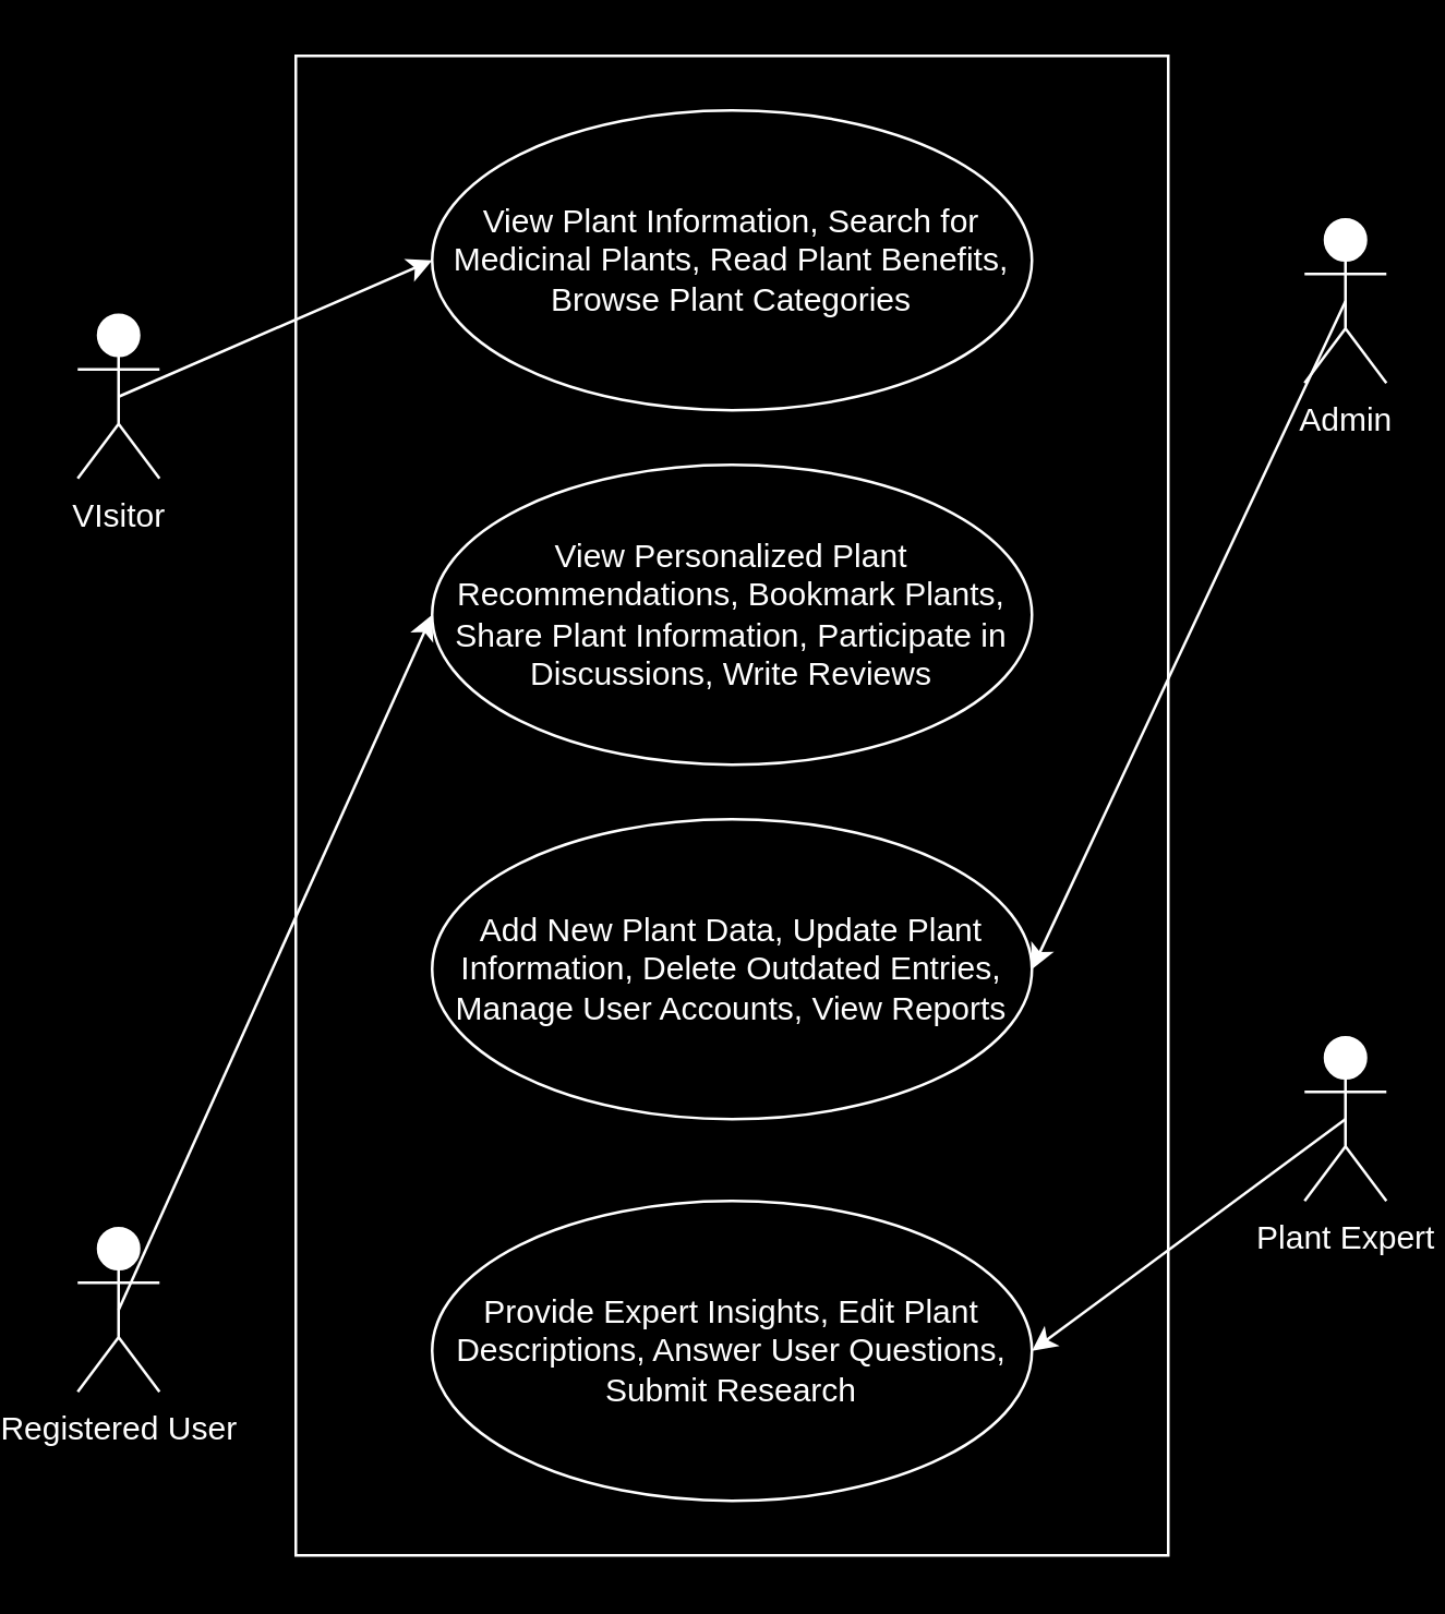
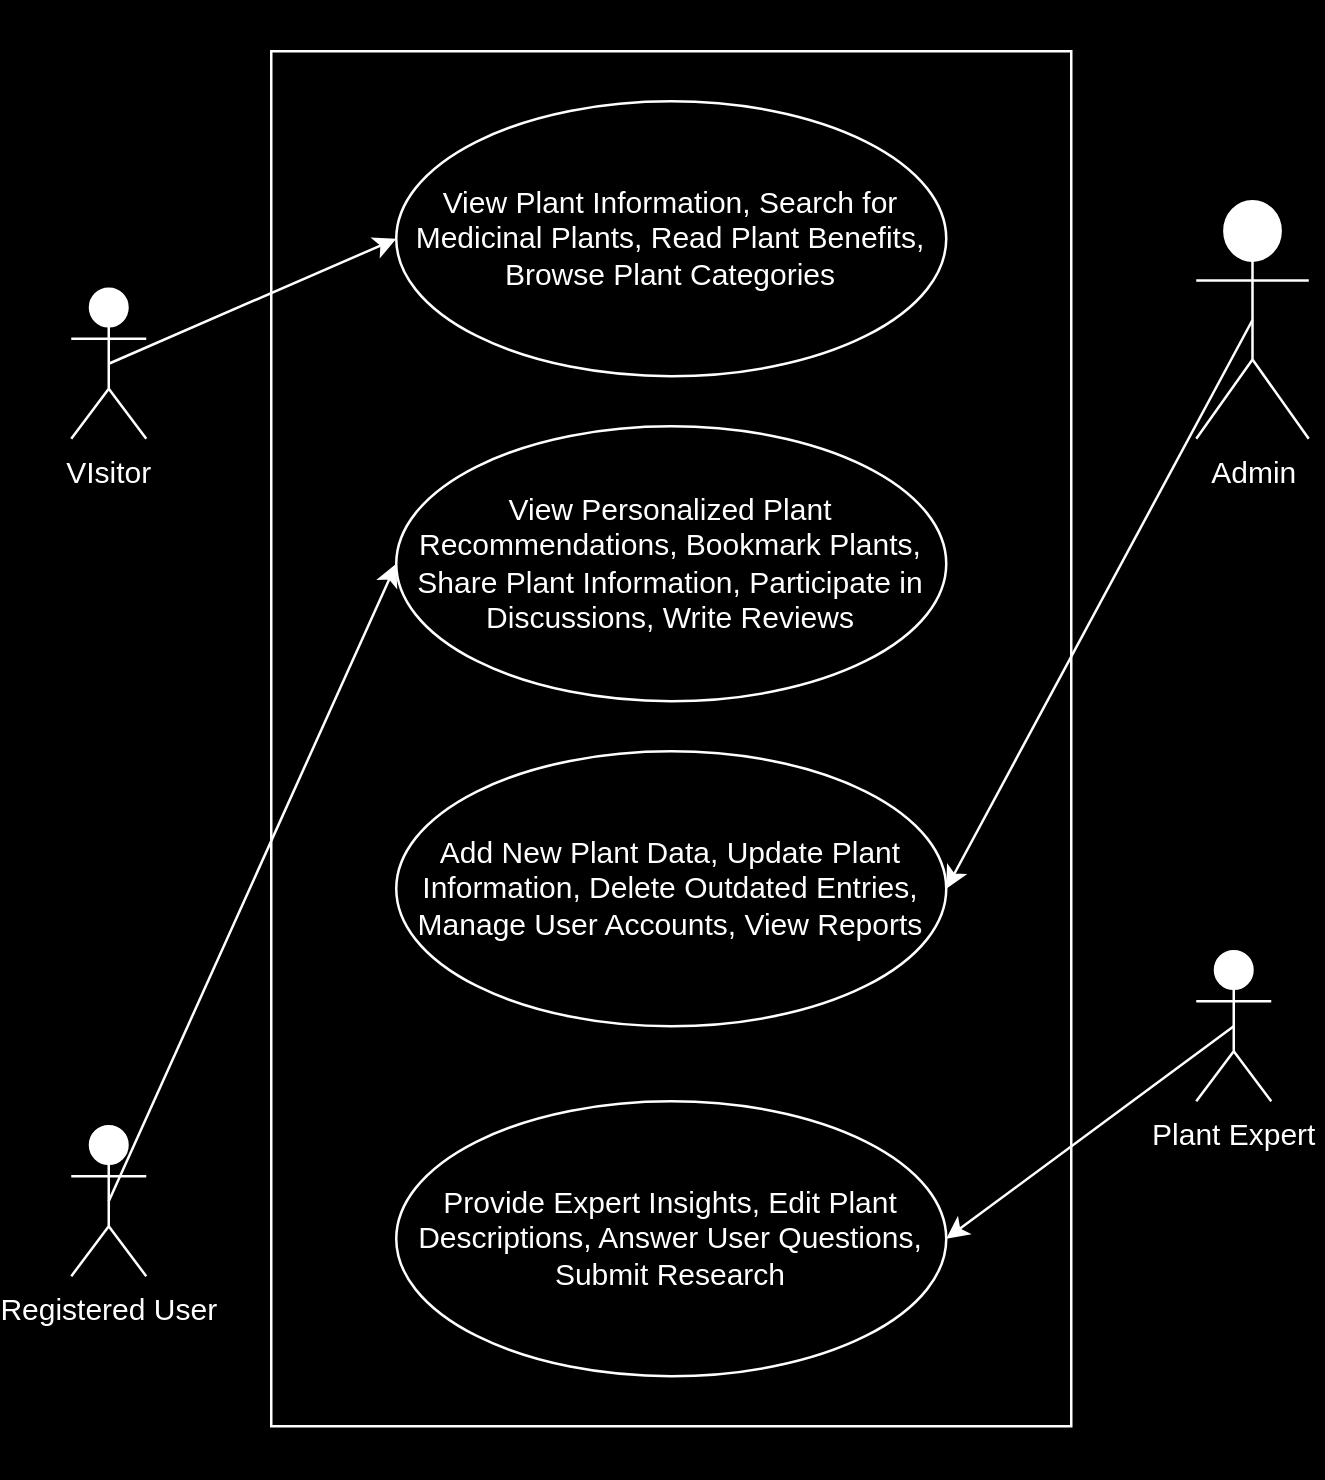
  <mxCell id="0" />
  <mxCell id="1" parent="0" />
- <mxCell id="2" value="&lt;font color=&quot;#ffffff&quot;&gt;Admin&lt;/font&gt;" style="shape=umlActor;verticalLabelPosition=bottom;verticalAlign=top;html=1;outlineConnect=0;strokeColor=#FFFFFF;" vertex="1" parent="1"><mxGeometry x="470" y="80" width="30" height="60" as="geometry" /></mxCell>
+ <mxCell id="2" value="&lt;font color=&quot;#ffffff&quot;&gt;Admin&lt;/font&gt;" style="shape=umlActor;verticalLabelPosition=bottom;verticalAlign=top;html=1;outlineConnect=0;strokeColor=#FFFFFF;" vertex="1" parent="1"><mxGeometry x="470" y="80" width="45" height="95" as="geometry" /></mxCell>
  <mxCell id="3" style="edgeStyle=orthogonalEdgeStyle;rounded=0;orthogonalLoop=1;jettySize=auto;html=1;exitX=0.5;exitY=0.5;exitDx=0;exitDy=0;exitPerimeter=0;strokeColor=#000000;" edge="1" parent="1"><mxGeometry relative="1" as="geometry"><mxPoint x="494" y="170" as="targetPoint" /><mxPoint x="499" y="170" as="sourcePoint" /></mxGeometry></mxCell>
  <mxCell id="4" value="&lt;font color=&quot;#ffffff&quot;&gt;VIsitor&lt;/font&gt;" style="shape=umlActor;verticalLabelPosition=bottom;verticalAlign=top;html=1;outlineConnect=0;fillColor=default;strokeColor=#FFFFFF;" vertex="1" parent="1"><mxGeometry x="20" y="115" width="30" height="60" as="geometry" /></mxCell>
  <mxCell id="5" value="&lt;font color=&quot;#ffffff&quot;&gt;Plant Expert&lt;/font&gt;" style="shape=umlActor;verticalLabelPosition=bottom;verticalAlign=top;html=1;outlineConnect=0;strokeColor=#FFFFFF;" vertex="1" parent="1"><mxGeometry x="470" y="380" width="30" height="60" as="geometry" /></mxCell>
  <mxCell id="6" value="&amp;nbsp; &amp;nbsp; &amp;nbsp; &amp;nbsp; &amp;nbsp; &amp;nbsp; &amp;nbsp; &amp;nbsp; &amp;nbsp; &amp;nbsp; &amp;nbsp; &amp;nbsp; &amp;nbsp; &amp;nbsp; &amp;nbsp; &amp;nbsp; &amp;nbsp; &amp;nbsp; &amp;nbsp; &amp;nbsp; &amp;nbsp; &amp;nbsp; &amp;nbsp; &amp;nbsp; &amp;nbsp; &amp;nbsp; &amp;nbsp; &amp;nbsp; &amp;nbsp; &amp;nbsp; &amp;nbsp; &amp;nbsp; &amp;nbsp; &amp;nbsp; &amp;nbsp; &amp;nbsp; &amp;nbsp; &amp;nbsp; &amp;nbsp; &amp;nbsp; &amp;nbsp; &amp;nbsp; &amp;nbsp; &amp;nbsp; &amp;nbsp; &amp;nbsp; &amp;nbsp; &amp;nbsp; &amp;nbsp; &amp;nbsp; &amp;nbsp; &amp;nbsp; &amp;nbsp; &amp;nbsp; &amp;nbsp; &amp;nbsp; &amp;nbsp; &amp;nbsp; &amp;nbsp; &amp;nbsp; &amp;nbsp; &amp;nbsp; &amp;nbsp; &amp;nbsp; &amp;nbsp; &amp;nbsp; &amp;nbsp; &amp;nbsp; &amp;nbsp; &amp;nbsp; &amp;nbsp; &amp;nbsp; &amp;nbsp; &amp;nbsp; &amp;nbsp; &amp;nbsp; &amp;nbsp; &amp;nbsp; &amp;nbsp; &amp;nbsp; &amp;nbsp; &amp;nbsp; &amp;nbsp; &amp;nbsp; &amp;nbsp; &amp;nbsp; &amp;nbsp; &amp;nbsp; &amp;nbsp; &amp;nbsp; &amp;nbsp; &amp;nbsp; &amp;nbsp; &amp;nbsp; &amp;nbsp; &amp;nbsp; &amp;nbsp; &amp;nbsp; &amp;nbsp; &amp;nbsp; &amp;nbsp; &amp;nbsp; &amp;nbsp; &amp;nbsp; &amp;nbsp; &amp;nbsp; &amp;nbsp; &amp;nbsp; &amp;nbsp; &amp;nbsp; &amp;nbsp; &amp;nbsp; &amp;nbsp; &amp;nbsp; &amp;nbsp; &amp;nbsp; &amp;nbsp; &amp;nbsp; &amp;nbsp; &amp;nbsp; &amp;nbsp; &amp;nbsp; &amp;nbsp; &amp;nbsp; &amp;nbsp; &amp;nbsp; &amp;nbsp; &amp;nbsp; &amp;nbsp; &amp;nbsp; &amp;nbsp; &amp;nbsp; &amp;nbsp; &amp;nbsp; &amp;nbsp; &amp;nbsp; &amp;nbsp; &amp;nbsp; &amp;nbsp; &amp;nbsp; &amp;nbsp; &amp;nbsp; &amp;nbsp; &amp;nbsp; &amp;nbsp; &amp;nbsp; &amp;nbsp; &amp;nbsp; &amp;nbsp; &amp;nbsp; &amp;nbsp; &amp;nbsp; &amp;nbsp; &amp;nbsp; &amp;nbsp; &amp;nbsp; &amp;nbsp; &amp;nbsp; &amp;nbsp; &amp;nbsp; &amp;nbsp; &amp;nbsp; &amp;nbsp; &amp;nbsp; &amp;nbsp; &amp;nbsp; &amp;nbsp; &amp;nbsp; &amp;nbsp; &amp;nbsp; &amp;nbsp; &amp;nbsp; &amp;nbsp; &amp;nbsp; &amp;nbsp; &amp;nbsp; &amp;nbsp; &amp;nbsp; &amp;nbsp; &amp;nbsp; &amp;nbsp; &amp;nbsp; &amp;nbsp; &amp;nbsp; &amp;nbsp; &amp;nbsp; &amp;nbsp; &amp;nbsp; &amp;nbsp; &amp;nbsp; &amp;nbsp; &amp;nbsp; &amp;nbsp; &amp;nbsp; &amp;nbsp; &amp;nbsp; &amp;nbsp; &amp;nbsp; &amp;nbsp; &amp;nbsp; &amp;nbsp; &amp;nbsp; &amp;nbsp; &amp;nbsp; &amp;nbsp; &amp;nbsp; &amp;nbsp; &amp;nbsp; &amp;nbsp; &amp;nbsp; &amp;nbsp; &amp;nbsp; &amp;nbsp; &amp;nbsp; &amp;nbsp; &amp;nbsp; &amp;nbsp; &amp;nbsp; &amp;nbsp; &amp;nbsp; &amp;nbsp; &amp;nbsp; &amp;nbsp; &amp;nbsp; &amp;nbsp; &amp;nbsp; &amp;nbsp; &amp;nbsp; &amp;nbsp; &amp;nbsp; &amp;nbsp; &amp;nbsp; &amp;nbsp; &amp;nbsp; &amp;nbsp; &amp;nbsp; &amp;nbsp; &amp;nbsp; &amp;nbsp; &amp;nbsp; &amp;nbsp; &amp;nbsp; &amp;nbsp; &amp;nbsp; &amp;nbsp; &amp;nbsp; &amp;nbsp; &amp;nbsp; &amp;nbsp; &amp;nbsp; &amp;nbsp; &amp;nbsp; &amp;nbsp; &amp;nbsp; &amp;nbsp; &amp;nbsp; &amp;nbsp; &amp;nbsp; &amp;nbsp; &amp;nbsp; &amp;nbsp; &amp;nbsp; &amp;nbsp; &amp;nbsp; &amp;nbsp; &amp;nbsp; &amp;nbsp; &amp;nbsp; &amp;nbsp; &amp;nbsp; &amp;nbsp; &amp;nbsp; &amp;nbsp; &amp;nbsp; &amp;nbsp; &amp;nbsp; &amp;nbsp; &amp;nbsp; &amp;nbsp; &amp;nbsp; &amp;nbsp; &amp;nbsp; &amp;nbsp; &amp;nbsp; &amp;nbsp; &amp;nbsp; &amp;nbsp; &amp;nbsp; &amp;nbsp; &amp;nbsp; &amp;nbsp; &amp;nbsp; &amp;nbsp; &amp;nbsp; &amp;nbsp; &amp;nbsp; &amp;nbsp; &amp;nbsp; &amp;nbsp; &amp;nbsp; &amp;nbsp; &amp;nbsp; &amp;nbsp; &amp;nbsp; &amp;nbsp; &amp;nbsp; &amp;nbsp; &amp;nbsp; &amp;nbsp; &amp;nbsp; &amp;nbsp; &amp;nbsp; &amp;nbsp; &amp;nbsp; &amp;nbsp; &amp;nbsp; &amp;nbsp; &amp;nbsp; &amp;nbsp; &amp;nbsp; &amp;nbsp; &amp;nbsp; &amp;nbsp; &amp;nbsp; &amp;nbsp; &amp;nbsp; &amp;nbsp; &amp;nbsp; &amp;nbsp; &amp;nbsp; &amp;nbsp; &amp;nbsp; &amp;nbsp; &amp;nbsp; &amp;nbsp; &amp;nbsp; &amp;nbsp; &amp;nbsp; &amp;nbsp; &amp;nbsp; &amp;nbsp; &amp;nbsp; &amp;nbsp; &amp;nbsp; &amp;nbsp; &amp;nbsp; &amp;nbsp; &amp;nbsp; &amp;nbsp; &amp;nbsp; &amp;nbsp; &amp;nbsp; &amp;nbsp; &amp;nbsp; &amp;nbsp; &amp;nbsp; &amp;nbsp; &amp;nbsp; &amp;nbsp; &amp;nbsp; &amp;nbsp; &amp;nbsp; &amp;nbsp; &amp;nbsp; &amp;nbsp; &amp;nbsp; &amp;nbsp; &amp;nbsp; &amp;nbsp; &amp;nbsp; &amp;nbsp; &amp;nbsp; &amp;nbsp; &amp;nbsp; &amp;nbsp; &amp;nbsp; &amp;nbsp; &amp;nbsp; &amp;nbsp; &amp;nbsp; &amp;nbsp; &amp;nbsp; &amp;nbsp; &amp;nbsp; &amp;nbsp; &amp;nbsp; &amp;nbsp; &amp;nbsp; &amp;nbsp; &amp;nbsp; &amp;nbsp; &amp;nbsp; &amp;nbsp; &amp;nbsp; &amp;nbsp; &amp;nbsp; &amp;nbsp; &amp;nbsp;" style="rounded=0;whiteSpace=wrap;html=1;fillColor=#000000;strokeColor=#FFFFFF;" vertex="1" parent="1"><mxGeometry x="100" y="20" width="320" height="550" as="geometry" /></mxCell>
  <mxCell id="7" value="&lt;font color=&quot;#ffffff&quot;&gt;View Plant Information, Search for Medicinal Plants, Read Plant Benefits, Browse Plant Categories&lt;/font&gt;" style="ellipse;whiteSpace=wrap;html=1;strokeColor=#FFFFFF;fillColor=#000000;" vertex="1" parent="1"><mxGeometry x="150" y="40" width="220" height="110" as="geometry" /></mxCell>
  <mxCell id="8" value="&lt;p data-pm-slice=&quot;0 0 []&quot;&gt;View Personalized Plant Recommendations, Bookmark Plants, Share Plant Information, Participate in Discussions, Write Reviews&lt;/p&gt;" style="ellipse;whiteSpace=wrap;html=1;" vertex="1" parent="1"><mxGeometry x="150" y="170" width="220" height="110" as="geometry" /></mxCell>
  <mxCell id="9" value="&lt;p data-pm-slice=&quot;0 0 []&quot;&gt;&lt;font color=&quot;#ffffff&quot;&gt;View Personalized Plant Recommendations, Bookmark Plants, Share Plant Information, Participate in Discussions, Write Reviews&lt;/font&gt;&lt;/p&gt;" style="ellipse;whiteSpace=wrap;html=1;strokeColor=#FFFFFF;fillColor=#000000;" vertex="1" parent="1"><mxGeometry x="150" y="170" width="220" height="110" as="geometry" /></mxCell>
  <mxCell id="10" value="&lt;p data-pm-slice=&quot;0 0 []&quot;&gt;&lt;font color=&quot;#ffffff&quot;&gt;Add New Plant Data, Update Plant Information, Delete Outdated Entries, Manage User Accounts, View Reports&lt;/font&gt;&lt;/p&gt;" style="ellipse;whiteSpace=wrap;html=1;strokeColor=#FFFFFF;fillColor=#000000;" vertex="1" parent="1"><mxGeometry x="150" y="300" width="220" height="110" as="geometry" /></mxCell>
  <mxCell id="11" value="&lt;p data-pm-slice=&quot;0 0 []&quot;&gt;&lt;font color=&quot;#ffffff&quot;&gt;Provide Expert Insights, Edit Plant Descriptions, Answer User Questions, Submit Research&lt;/font&gt;&lt;/p&gt;" style="ellipse;whiteSpace=wrap;html=1;strokeColor=#FFFFFF;fillColor=#000000;" vertex="1" parent="1"><mxGeometry x="150" y="440" width="220" height="110" as="geometry" /></mxCell>
  <mxCell id="12" value="&lt;font color=&quot;#ffffff&quot;&gt;Registered User&lt;/font&gt;" style="shape=umlActor;verticalLabelPosition=bottom;verticalAlign=top;html=1;outlineConnect=0;strokeColor=#FFFFFF;" vertex="1" parent="1"><mxGeometry x="20" y="450" width="30" height="60" as="geometry" /></mxCell>
  <mxCell id="13" value="" style="endArrow=classic;html=1;rounded=0;exitX=0.5;exitY=0.5;exitDx=0;exitDy=0;exitPerimeter=0;entryX=0;entryY=0.5;entryDx=0;entryDy=0;strokeColor=#FFFFFF;" edge="1" parent="1" source="4" target="7"><mxGeometry width="50" height="50" relative="1" as="geometry"><mxPoint x="320" y="330" as="sourcePoint" /><mxPoint x="370" y="280" as="targetPoint" /></mxGeometry></mxCell>
  <mxCell id="14" value="" style="endArrow=classic;html=1;rounded=0;exitX=0.5;exitY=0.5;exitDx=0;exitDy=0;exitPerimeter=0;entryX=0;entryY=0.5;entryDx=0;entryDy=0;strokeColor=#FFFFFF;" edge="1" parent="1" source="12" target="9"><mxGeometry width="50" height="50" relative="1" as="geometry"><mxPoint x="320" y="330" as="sourcePoint" /><mxPoint x="370" y="280" as="targetPoint" /></mxGeometry></mxCell>
  <mxCell id="15" value="" style="endArrow=classic;html=1;rounded=0;exitX=0.5;exitY=0.5;exitDx=0;exitDy=0;exitPerimeter=0;entryX=1;entryY=0.5;entryDx=0;entryDy=0;strokeColor=#FFFFFF;" edge="1" parent="1" source="2" target="10"><mxGeometry width="50" height="50" relative="1" as="geometry"><mxPoint x="320" y="330" as="sourcePoint" /><mxPoint x="370" y="280" as="targetPoint" /></mxGeometry></mxCell>
  <mxCell id="16" value="" style="endArrow=classic;html=1;rounded=0;exitX=0.5;exitY=0.5;exitDx=0;exitDy=0;exitPerimeter=0;entryX=1;entryY=0.5;entryDx=0;entryDy=0;strokeColor=#FFFFFF;" edge="1" parent="1" source="5" target="11"><mxGeometry width="50" height="50" relative="1" as="geometry"><mxPoint x="320" y="330" as="sourcePoint" /><mxPoint x="370" y="280" as="targetPoint" /></mxGeometry></mxCell>
